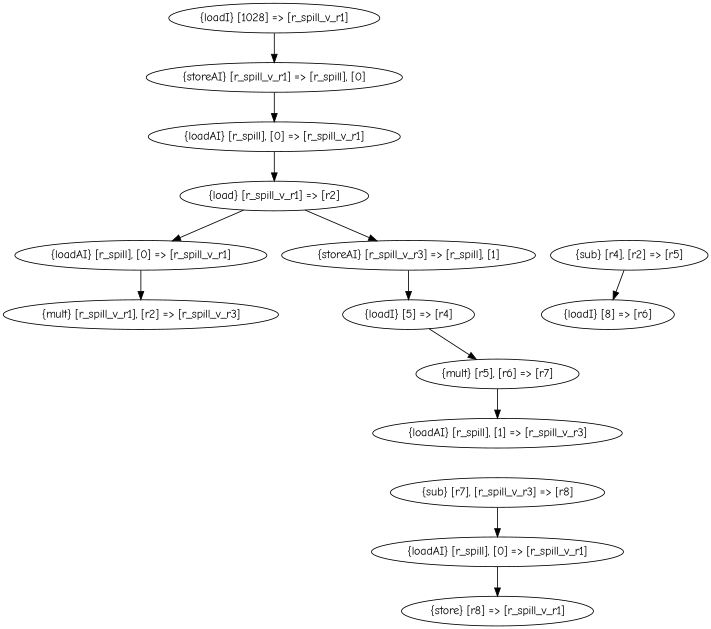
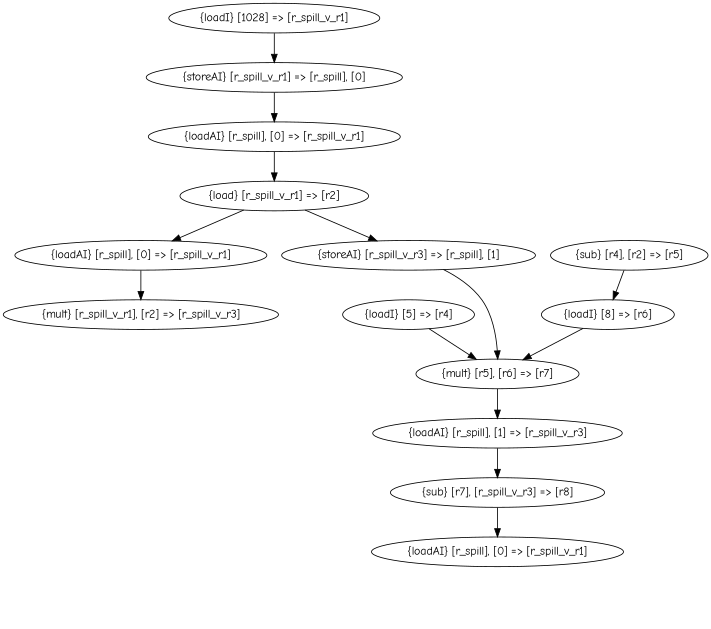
  digraph {
    fontname="Comic Neue"
    node [fontname="Comic Neue"]
    edge [fontname="Comic Neue"]
    n1 [label="\{loadI\} \[1028\] =\> \[r_spill_v_r1\]"]
    n2 [label="\{storeAI\} \[r_spill_v_r1\] =\> \[r_spill\], \[0\]"]
    n3 [label="\{loadAI\} \[r_spill\], \[0\] =\> \[r_spill_v_r1\]"]
    n4 [label="\{load\} \[r_spill_v_r1\] =\> \[r2\]"]
    n5 [label="\{loadAI\} \[r_spill\], \[0\] =\> \[r_spill_v_r1\]"]
    n6 [label="\{storeAI\} \[r_spill_v_r3\] =\> \[r_spill\], \[1\]"]
    n7 [label="\{mult\} \[r_spill_v_r1\], \[r2\] =\> \[r_spill_v_r3\]"]
    n8 [label="\{loadI\} \[5\] =\> \[r4\]"]
    n9 [label="\{mult\} \[r5\], \[r6\] =\> \[r7\]"]
    n10 [label="\{sub\} \[r4\], \[r2\] =\> \[r5\]"]
    n11 [label="\{loadI\} \[8\] =\> \[r6\]"]
    n12 [label="\{loadAI\} \[r_spill\], \[1\] =\> \[r_spill_v_r3\]"]
    n13 [label="\{sub\} \[r7\], \[r_spill_v_r3\] =\> \[r8\]"]
    n14 [label="\{loadAI\} \[r_spill\], \[0\] =\> \[r_spill_v_r1\]"]
-   n15 [label="\{store\} \[r8\] =\> \[r_spill_v_r1\]"]
    n1 -> n2
    n2 -> n3
    n3 -> n4
    n4 -> n5
    n4 -> n6
    n5 -> n7
-   n6 -> n8
+   n6 -> n9
    n8 -> n9
    n9 -> n12
    n10 -> n11
+   n11 -> n9
+   n12 -> n13
    n13 -> n14
-   n14 -> n15
  }
